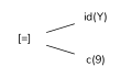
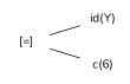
  graph {
    rankdir=LR
    fontname=Nunito
    node [shape=plaintext fontname=Nunito]
    edge [fontname=Nunito]
    n1 [label="[=]"]
    n2 [label="id(Y)"]
-   n3 [label="c(9)"]
+   n3 [label="c(6)"]
    n1 -- n2
    n1 -- n3
  }
